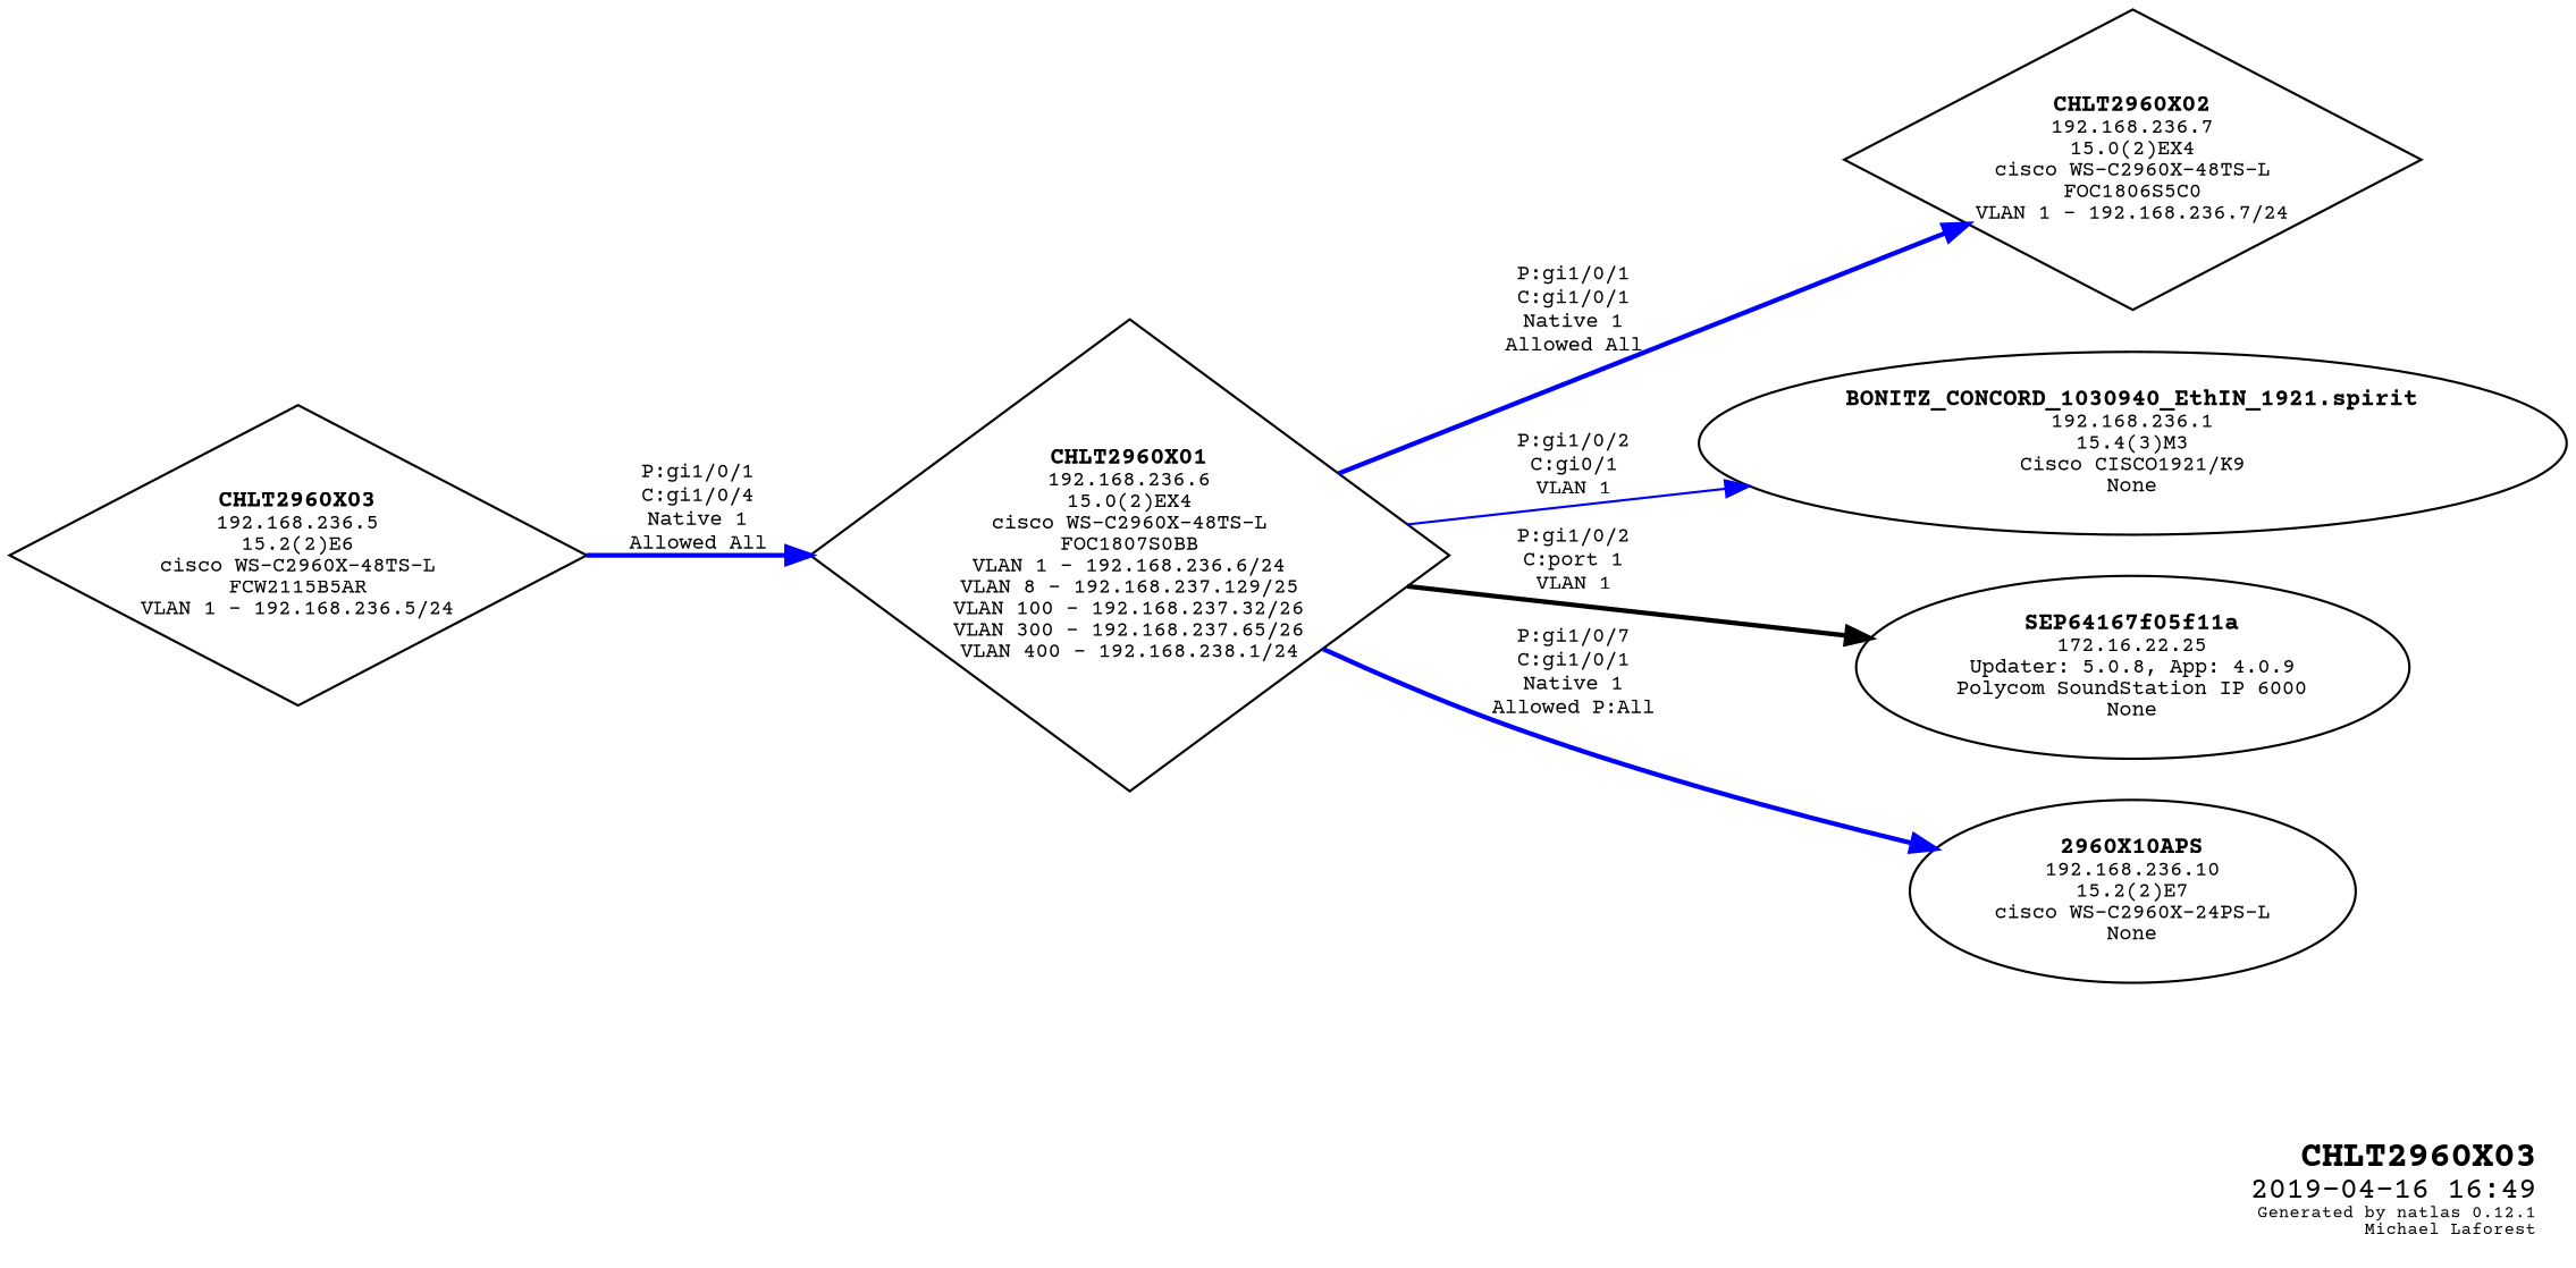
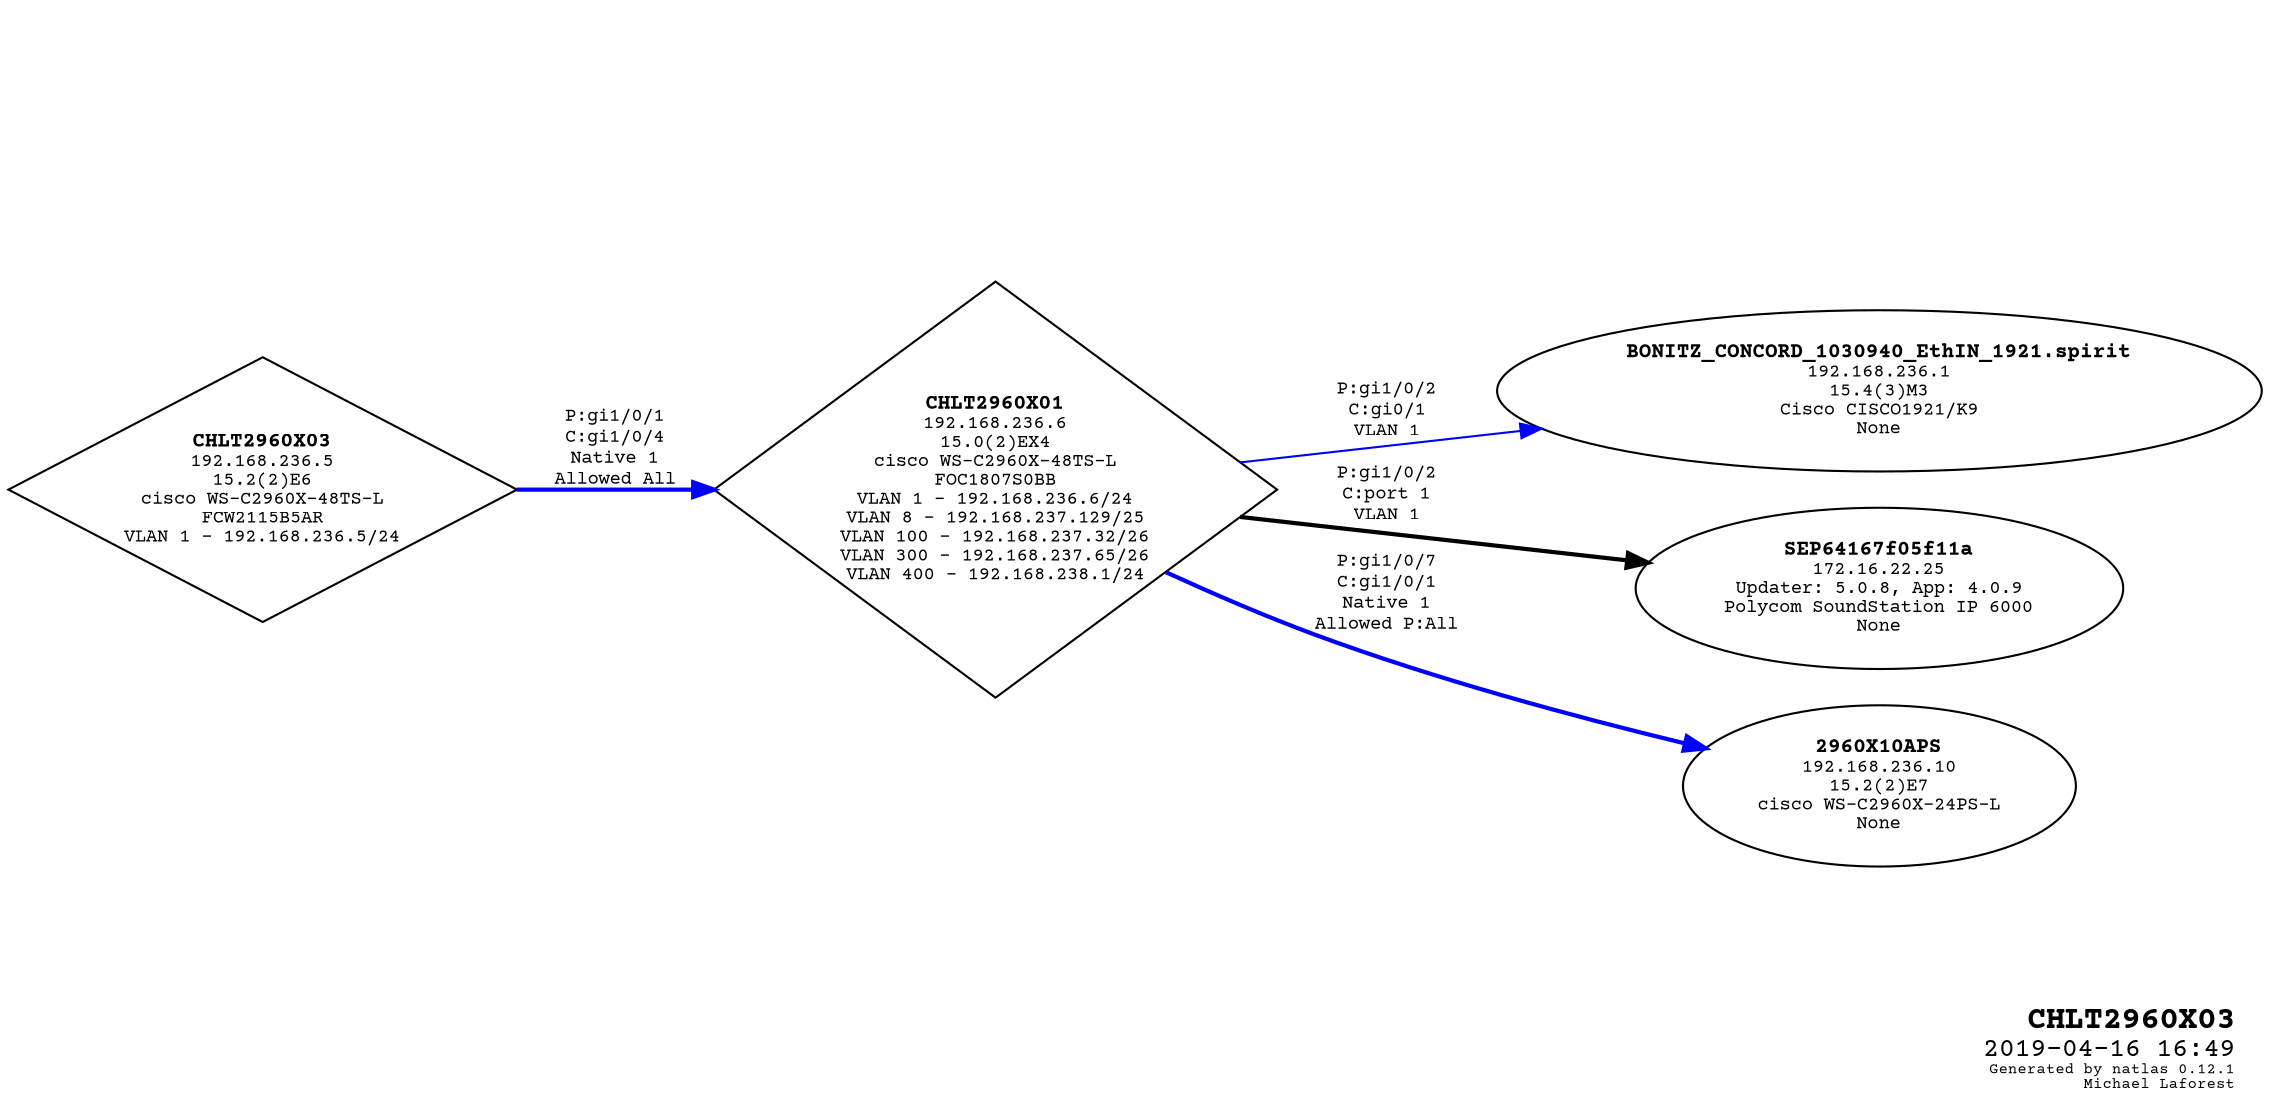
  graph {
    fontname="Courier Prime"
    fontsize=10
    label=<<table border="0"><tr><td balign="right"><font point-size="15"><b>CHLT2960X03</b></font><br /><font point-size="13">2019-04-16 16:49</font><br /><font point-size="7">Generated by natlas 0.12.1<br />Michael Laforest</font><br /></td></tr></table>>
    labeljust=r
    labelloc=b
    rankdir=LR
    node [fontname="Courier Prime" fontsize=9 peripheries=1 shape=diamond style=solid]
    edge [color=blue dir=forward fontname="Courier Prime" fontsize=9 labeljust=l style=bold]
    n1 [height=1.75 label=<<font point-size="10"><b>CHLT2960X03</b></font><br />192.168.236.5<br />15.2(2)E6<br />cisco WS-C2960X-48TS-L<br />FCW2115B5AR<br />VLAN 1 - 192.168.236.5/24<br />> width=3.3056]
    n2 [height=2.75 label=<<font point-size="10"><b>CHLT2960X01</b></font><br />192.168.236.6<br />15.0(2)EX4<br />cisco WS-C2960X-48TS-L<br />FOC1807S0BB<br />VLAN 1 - 192.168.236.6/24<br />VLAN 8 - 192.168.237.129/25<br />VLAN 100 - 192.168.237.32/26<br />VLAN 300 - 192.168.237.65/26<br />VLAN 400 - 192.168.238.1/24<br />> width=3.6944]
-   n3 [height=1.75 label=<<font point-size="10"><b>CHLT2960X02</b></font><br />192.168.236.7<br />15.0(2)EX4<br />cisco WS-C2960X-48TS-L<br />FOC1806S5C0<br />VLAN 1 - 192.168.236.7/24<br />> width=3.3056]
    n4 [height=1.0607 label=<<font point-size="10"><b>BONITZ_CONCORD_1030940_EthIN_1921.spirit</b></font><br />192.168.236.1<br />15.4(3)M3<br />Cisco CISCO1921/K9<br />None<br />> shape=ellipse width=4.6748]
    n5 [height=1.0607 label=<<font point-size="10"><b>SEP64167f05f11a</b></font><br />172.16.22.25<br />Updater: 5.0.8, App: 4.0.9<br />Polycom SoundStation IP 6000<br />None<br />> shape=ellipse width=2.5338]
    n6 [height=1.0607 label=<<font point-size="10"><b>2960X10APS</b></font><br />192.168.236.10<br />15.2(2)E7<br />cisco WS-C2960X-24PS-L<br />None<br />> shape=ellipse width=2.2588]
    n1 -- n2 [label="P:gi1/0/1\nC:gi1/0/4\nNative 1\nAllowed All"]
-   n2 -- n3 [label="P:gi1/0/1\nC:gi1/0/1\nNative 1\nAllowed All"]
    n2 -- n4 [label="P:gi1/0/2\nC:gi0/1\nVLAN 1" style=solid]
    n2 -- n5 [color=black label="P:gi1/0/2\nC:port 1\nVLAN 1"]
    n2 -- n6 [label="P:gi1/0/7\nC:gi1/0/1\nNative 1\nAllowed P:All"]
  }
